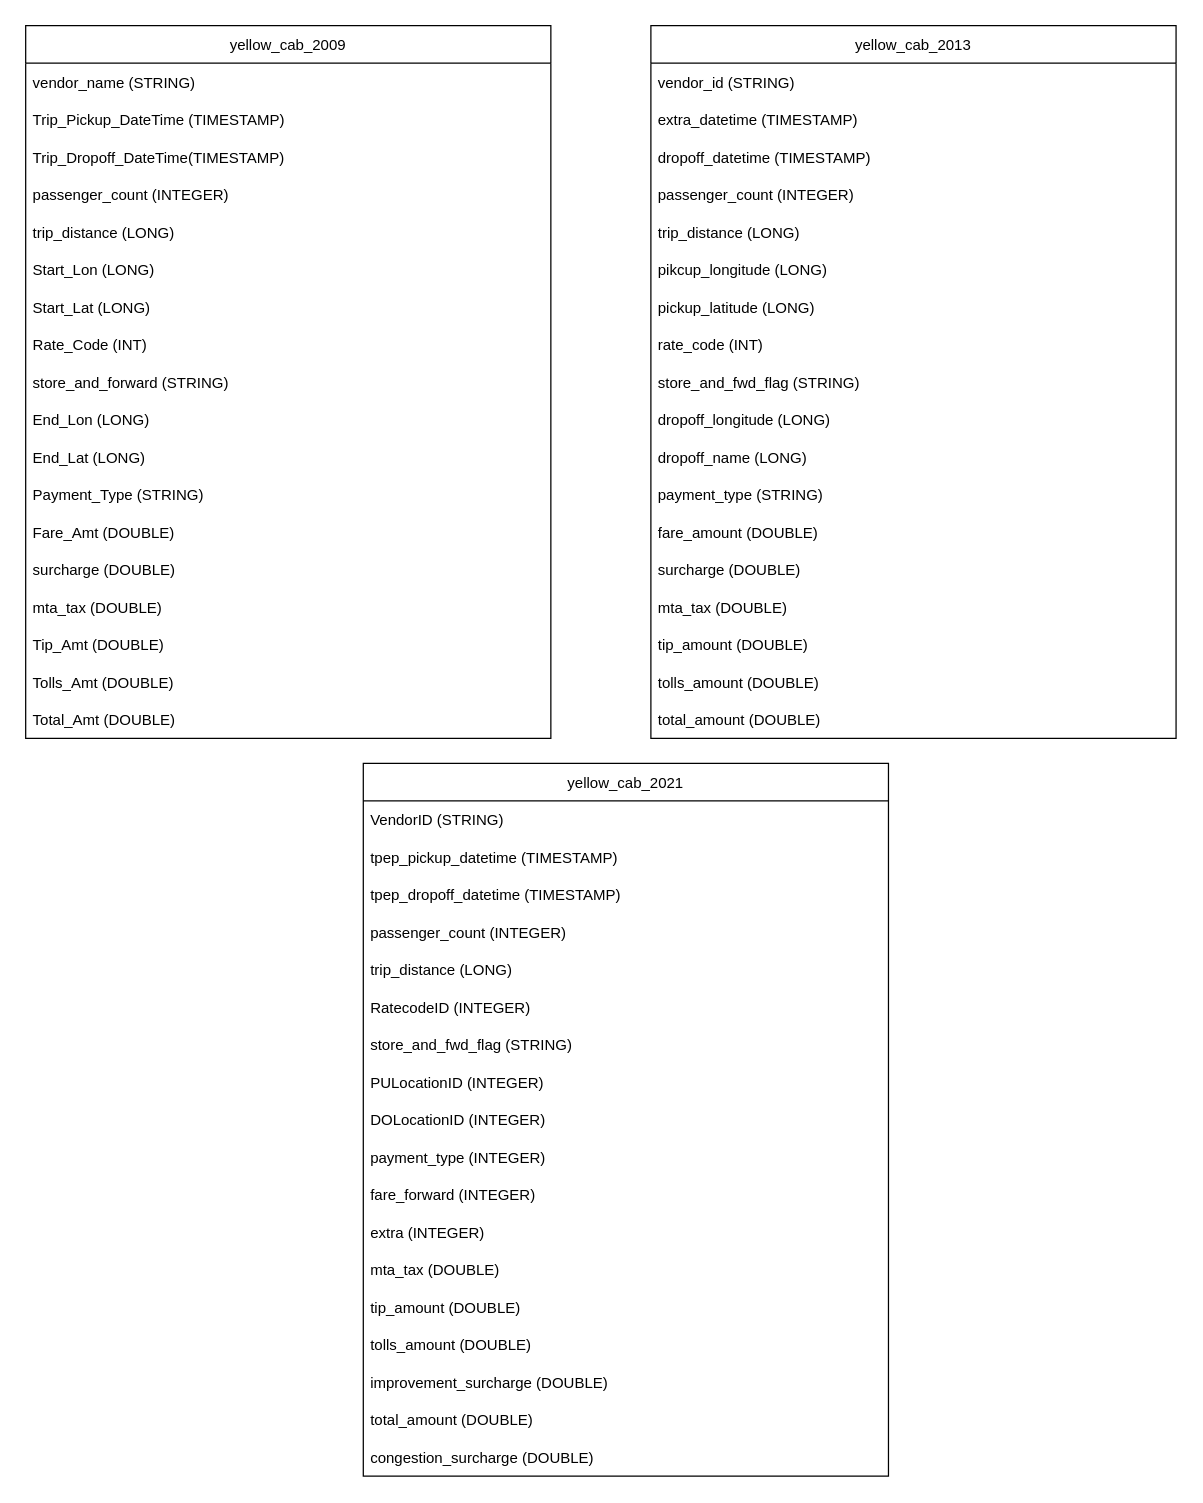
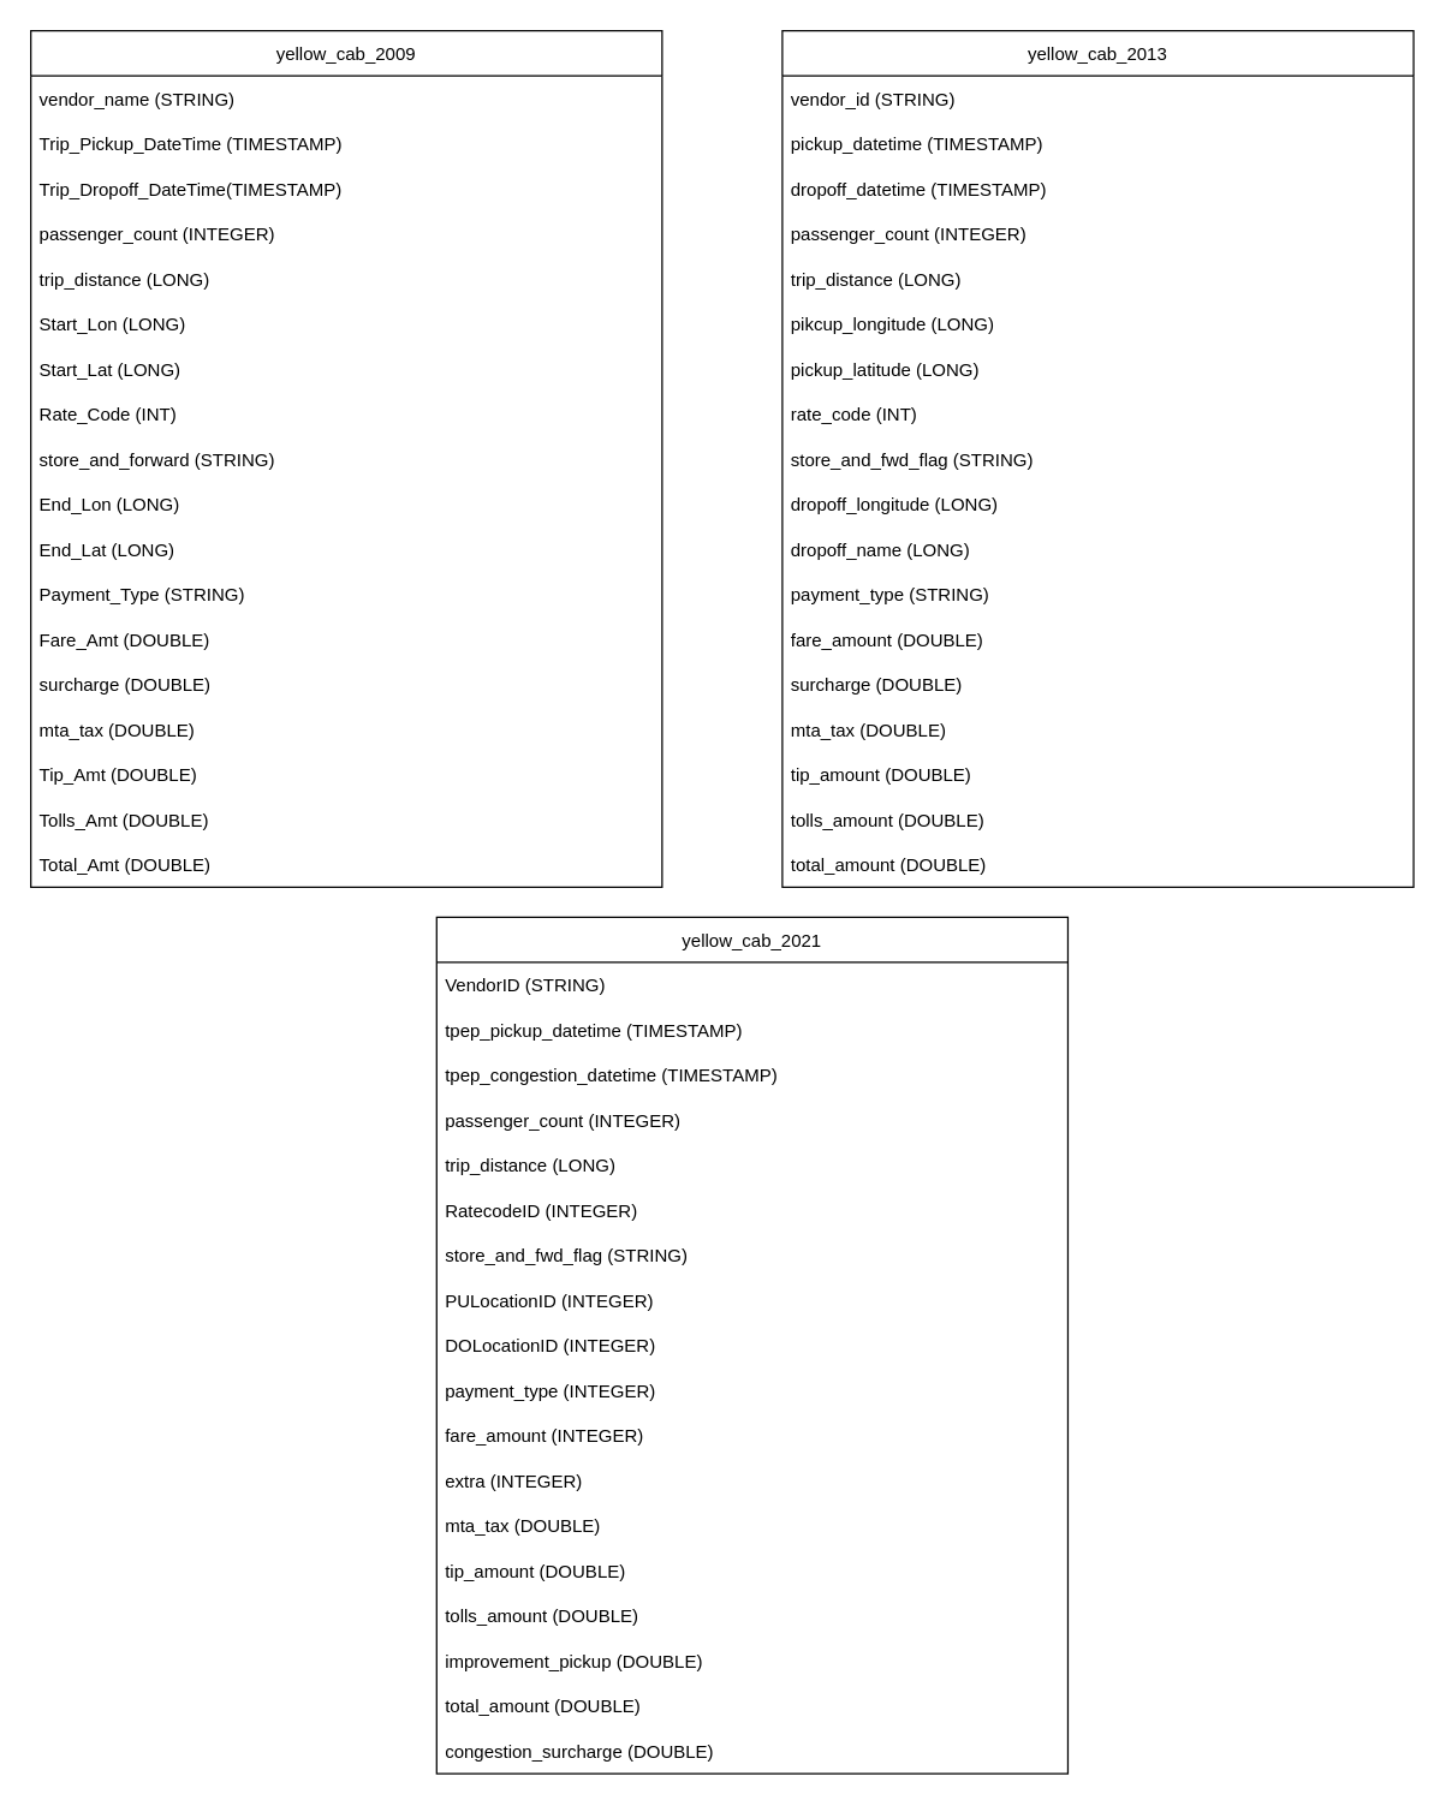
  <mxCell id="0" />
  <mxCell id="1" parent="0" />
  <mxCell id="2" value="yellow_cab_2009" style="swimlane;fontStyle=0;childLayout=stackLayout;horizontal=1;startSize=30;horizontalStack=0;resizeParent=1;resizeParentMax=0;resizeLast=0;collapsible=1;marginBottom=0;" vertex="1" parent="1"><mxGeometry x="20" y="20" width="420" height="570" as="geometry" /></mxCell>
  <mxCell id="3" value="vendor_name (STRING)" style="text;strokeColor=none;fillColor=none;align=left;verticalAlign=middle;spacingLeft=4;spacingRight=4;overflow=hidden;points=[[0,0.5],[1,0.5]];portConstraint=eastwest;rotatable=0;" vertex="1" parent="2"><mxGeometry y="30" width="420" height="30" as="geometry" /></mxCell>
  <mxCell id="4" value="Trip_Pickup_DateTime (TIMESTAMP)" style="text;strokeColor=none;fillColor=none;align=left;verticalAlign=middle;spacingLeft=4;spacingRight=4;overflow=hidden;points=[[0,0.5],[1,0.5]];portConstraint=eastwest;rotatable=0;" vertex="1" parent="2"><mxGeometry y="60" width="420" height="30" as="geometry" /></mxCell>
  <mxCell id="5" value="Trip_Dropoff_DateTime(TIMESTAMP)" style="text;strokeColor=none;fillColor=none;align=left;verticalAlign=middle;spacingLeft=4;spacingRight=4;overflow=hidden;points=[[0,0.5],[1,0.5]];portConstraint=eastwest;rotatable=0;" vertex="1" parent="2"><mxGeometry y="90" width="420" height="30" as="geometry" /></mxCell>
  <mxCell id="6" value="passenger_count (INTEGER)" style="text;strokeColor=none;fillColor=none;align=left;verticalAlign=middle;spacingLeft=4;spacingRight=4;overflow=hidden;points=[[0,0.5],[1,0.5]];portConstraint=eastwest;rotatable=0;" vertex="1" parent="2"><mxGeometry y="120" width="420" height="30" as="geometry" /></mxCell>
  <mxCell id="7" value="trip_distance (LONG)" style="text;strokeColor=none;fillColor=none;align=left;verticalAlign=middle;spacingLeft=4;spacingRight=4;overflow=hidden;points=[[0,0.5],[1,0.5]];portConstraint=eastwest;rotatable=0;" vertex="1" parent="2"><mxGeometry y="150" width="420" height="30" as="geometry" /></mxCell>
  <mxCell id="8" value="Start_Lon (LONG)" style="text;strokeColor=none;fillColor=none;align=left;verticalAlign=middle;spacingLeft=4;spacingRight=4;overflow=hidden;points=[[0,0.5],[1,0.5]];portConstraint=eastwest;rotatable=0;" vertex="1" parent="2"><mxGeometry y="180" width="420" height="30" as="geometry" /></mxCell>
  <mxCell id="9" value="Start_Lat (LONG)" style="text;strokeColor=none;fillColor=none;align=left;verticalAlign=middle;spacingLeft=4;spacingRight=4;overflow=hidden;points=[[0,0.5],[1,0.5]];portConstraint=eastwest;rotatable=0;" vertex="1" parent="2"><mxGeometry y="210" width="420" height="30" as="geometry" /></mxCell>
  <mxCell id="10" value="Rate_Code (INT)" style="text;strokeColor=none;fillColor=none;align=left;verticalAlign=middle;spacingLeft=4;spacingRight=4;overflow=hidden;points=[[0,0.5],[1,0.5]];portConstraint=eastwest;rotatable=0;" vertex="1" parent="2"><mxGeometry y="240" width="420" height="30" as="geometry" /></mxCell>
  <mxCell id="11" value="store_and_forward (STRING)" style="text;strokeColor=none;fillColor=none;align=left;verticalAlign=middle;spacingLeft=4;spacingRight=4;overflow=hidden;points=[[0,0.5],[1,0.5]];portConstraint=eastwest;rotatable=0;" vertex="1" parent="2"><mxGeometry y="270" width="420" height="30" as="geometry" /></mxCell>
  <mxCell id="12" value="End_Lon (LONG)" style="text;strokeColor=none;fillColor=none;align=left;verticalAlign=middle;spacingLeft=4;spacingRight=4;overflow=hidden;points=[[0,0.5],[1,0.5]];portConstraint=eastwest;rotatable=0;" vertex="1" parent="2"><mxGeometry y="300" width="420" height="30" as="geometry" /></mxCell>
  <mxCell id="13" value="End_Lat (LONG)" style="text;strokeColor=none;fillColor=none;align=left;verticalAlign=middle;spacingLeft=4;spacingRight=4;overflow=hidden;points=[[0,0.5],[1,0.5]];portConstraint=eastwest;rotatable=0;" vertex="1" parent="2"><mxGeometry y="330" width="420" height="30" as="geometry" /></mxCell>
  <mxCell id="14" value="Payment_Type (STRING)" style="text;strokeColor=none;fillColor=none;align=left;verticalAlign=middle;spacingLeft=4;spacingRight=4;overflow=hidden;points=[[0,0.5],[1,0.5]];portConstraint=eastwest;rotatable=0;" vertex="1" parent="2"><mxGeometry y="360" width="420" height="30" as="geometry" /></mxCell>
  <mxCell id="15" value="Fare_Amt (DOUBLE)" style="text;strokeColor=none;fillColor=none;align=left;verticalAlign=middle;spacingLeft=4;spacingRight=4;overflow=hidden;points=[[0,0.5],[1,0.5]];portConstraint=eastwest;rotatable=0;" vertex="1" parent="2"><mxGeometry y="390" width="420" height="30" as="geometry" /></mxCell>
  <mxCell id="16" value="surcharge (DOUBLE)" style="text;strokeColor=none;fillColor=none;align=left;verticalAlign=middle;spacingLeft=4;spacingRight=4;overflow=hidden;points=[[0,0.5],[1,0.5]];portConstraint=eastwest;rotatable=0;" vertex="1" parent="2"><mxGeometry y="420" width="420" height="30" as="geometry" /></mxCell>
  <mxCell id="17" value="mta_tax (DOUBLE)" style="text;strokeColor=none;fillColor=none;align=left;verticalAlign=middle;spacingLeft=4;spacingRight=4;overflow=hidden;points=[[0,0.5],[1,0.5]];portConstraint=eastwest;rotatable=0;" vertex="1" parent="2"><mxGeometry y="450" width="420" height="30" as="geometry" /></mxCell>
  <mxCell id="18" value="Tip_Amt (DOUBLE)" style="text;strokeColor=none;fillColor=none;align=left;verticalAlign=middle;spacingLeft=4;spacingRight=4;overflow=hidden;points=[[0,0.5],[1,0.5]];portConstraint=eastwest;rotatable=0;" vertex="1" parent="2"><mxGeometry y="480" width="420" height="30" as="geometry" /></mxCell>
  <mxCell id="19" value="Tolls_Amt (DOUBLE)" style="text;strokeColor=none;fillColor=none;align=left;verticalAlign=middle;spacingLeft=4;spacingRight=4;overflow=hidden;points=[[0,0.5],[1,0.5]];portConstraint=eastwest;rotatable=0;" vertex="1" parent="2"><mxGeometry y="510" width="420" height="30" as="geometry" /></mxCell>
  <mxCell id="20" value="Total_Amt (DOUBLE)" style="text;strokeColor=none;fillColor=none;align=left;verticalAlign=middle;spacingLeft=4;spacingRight=4;overflow=hidden;points=[[0,0.5],[1,0.5]];portConstraint=eastwest;rotatable=0;" vertex="1" parent="2"><mxGeometry y="540" width="420" height="30" as="geometry" /></mxCell>
  <mxCell id="21" value="yellow_cab_2013" style="swimlane;fontStyle=0;childLayout=stackLayout;horizontal=1;startSize=30;horizontalStack=0;resizeParent=1;resizeParentMax=0;resizeLast=0;collapsible=1;marginBottom=0;" vertex="1" parent="1"><mxGeometry x="520" y="20" width="420" height="570" as="geometry" /></mxCell>
  <mxCell id="22" value="vendor_id (STRING)" style="text;strokeColor=none;fillColor=none;align=left;verticalAlign=middle;spacingLeft=4;spacingRight=4;overflow=hidden;points=[[0,0.5],[1,0.5]];portConstraint=eastwest;rotatable=0;" vertex="1" parent="21"><mxGeometry y="30" width="420" height="30" as="geometry" /></mxCell>
- <mxCell id="23" value="extra_datetime (TIMESTAMP)" style="text;strokeColor=none;fillColor=none;align=left;verticalAlign=middle;spacingLeft=4;spacingRight=4;overflow=hidden;points=[[0,0.5],[1,0.5]];portConstraint=eastwest;rotatable=0;" vertex="1" parent="21"><mxGeometry y="60" width="420" height="30" as="geometry" /></mxCell>
+ <mxCell id="23" value="pickup_datetime (TIMESTAMP)" style="text;strokeColor=none;fillColor=none;align=left;verticalAlign=middle;spacingLeft=4;spacingRight=4;overflow=hidden;points=[[0,0.5],[1,0.5]];portConstraint=eastwest;rotatable=0;" vertex="1" parent="21"><mxGeometry y="60" width="420" height="30" as="geometry" /></mxCell>
  <mxCell id="24" value="dropoff_datetime (TIMESTAMP)" style="text;strokeColor=none;fillColor=none;align=left;verticalAlign=middle;spacingLeft=4;spacingRight=4;overflow=hidden;points=[[0,0.5],[1,0.5]];portConstraint=eastwest;rotatable=0;" vertex="1" parent="21"><mxGeometry y="90" width="420" height="30" as="geometry" /></mxCell>
  <mxCell id="25" value="passenger_count (INTEGER)" style="text;strokeColor=none;fillColor=none;align=left;verticalAlign=middle;spacingLeft=4;spacingRight=4;overflow=hidden;points=[[0,0.5],[1,0.5]];portConstraint=eastwest;rotatable=0;" vertex="1" parent="21"><mxGeometry y="120" width="420" height="30" as="geometry" /></mxCell>
  <mxCell id="26" value="trip_distance (LONG)" style="text;strokeColor=none;fillColor=none;align=left;verticalAlign=middle;spacingLeft=4;spacingRight=4;overflow=hidden;points=[[0,0.5],[1,0.5]];portConstraint=eastwest;rotatable=0;" vertex="1" parent="21"><mxGeometry y="150" width="420" height="30" as="geometry" /></mxCell>
  <mxCell id="27" value="pikcup_longitude (LONG)" style="text;strokeColor=none;fillColor=none;align=left;verticalAlign=middle;spacingLeft=4;spacingRight=4;overflow=hidden;points=[[0,0.5],[1,0.5]];portConstraint=eastwest;rotatable=0;" vertex="1" parent="21"><mxGeometry y="180" width="420" height="30" as="geometry" /></mxCell>
  <mxCell id="28" value="pickup_latitude (LONG)" style="text;strokeColor=none;fillColor=none;align=left;verticalAlign=middle;spacingLeft=4;spacingRight=4;overflow=hidden;points=[[0,0.5],[1,0.5]];portConstraint=eastwest;rotatable=0;" vertex="1" parent="21"><mxGeometry y="210" width="420" height="30" as="geometry" /></mxCell>
  <mxCell id="29" value="rate_code (INT)" style="text;strokeColor=none;fillColor=none;align=left;verticalAlign=middle;spacingLeft=4;spacingRight=4;overflow=hidden;points=[[0,0.5],[1,0.5]];portConstraint=eastwest;rotatable=0;" vertex="1" parent="21"><mxGeometry y="240" width="420" height="30" as="geometry" /></mxCell>
  <mxCell id="30" value="store_and_fwd_flag (STRING)" style="text;strokeColor=none;fillColor=none;align=left;verticalAlign=middle;spacingLeft=4;spacingRight=4;overflow=hidden;points=[[0,0.5],[1,0.5]];portConstraint=eastwest;rotatable=0;" vertex="1" parent="21"><mxGeometry y="270" width="420" height="30" as="geometry" /></mxCell>
  <mxCell id="31" value="dropoff_longitude (LONG)" style="text;strokeColor=none;fillColor=none;align=left;verticalAlign=middle;spacingLeft=4;spacingRight=4;overflow=hidden;points=[[0,0.5],[1,0.5]];portConstraint=eastwest;rotatable=0;" vertex="1" parent="21"><mxGeometry y="300" width="420" height="30" as="geometry" /></mxCell>
  <mxCell id="32" value="dropoff_name (LONG)" style="text;strokeColor=none;fillColor=none;align=left;verticalAlign=middle;spacingLeft=4;spacingRight=4;overflow=hidden;points=[[0,0.5],[1,0.5]];portConstraint=eastwest;rotatable=0;" vertex="1" parent="21"><mxGeometry y="330" width="420" height="30" as="geometry" /></mxCell>
  <mxCell id="33" value="payment_type (STRING)" style="text;strokeColor=none;fillColor=none;align=left;verticalAlign=middle;spacingLeft=4;spacingRight=4;overflow=hidden;points=[[0,0.5],[1,0.5]];portConstraint=eastwest;rotatable=0;" vertex="1" parent="21"><mxGeometry y="360" width="420" height="30" as="geometry" /></mxCell>
  <mxCell id="34" value="fare_amount (DOUBLE)" style="text;strokeColor=none;fillColor=none;align=left;verticalAlign=middle;spacingLeft=4;spacingRight=4;overflow=hidden;points=[[0,0.5],[1,0.5]];portConstraint=eastwest;rotatable=0;" vertex="1" parent="21"><mxGeometry y="390" width="420" height="30" as="geometry" /></mxCell>
  <mxCell id="35" value="surcharge (DOUBLE)" style="text;strokeColor=none;fillColor=none;align=left;verticalAlign=middle;spacingLeft=4;spacingRight=4;overflow=hidden;points=[[0,0.5],[1,0.5]];portConstraint=eastwest;rotatable=0;" vertex="1" parent="21"><mxGeometry y="420" width="420" height="30" as="geometry" /></mxCell>
  <mxCell id="36" value="mta_tax (DOUBLE)" style="text;strokeColor=none;fillColor=none;align=left;verticalAlign=middle;spacingLeft=4;spacingRight=4;overflow=hidden;points=[[0,0.5],[1,0.5]];portConstraint=eastwest;rotatable=0;" vertex="1" parent="21"><mxGeometry y="450" width="420" height="30" as="geometry" /></mxCell>
  <mxCell id="37" value="tip_amount (DOUBLE)" style="text;strokeColor=none;fillColor=none;align=left;verticalAlign=middle;spacingLeft=4;spacingRight=4;overflow=hidden;points=[[0,0.5],[1,0.5]];portConstraint=eastwest;rotatable=0;" vertex="1" parent="21"><mxGeometry y="480" width="420" height="30" as="geometry" /></mxCell>
  <mxCell id="38" value="tolls_amount (DOUBLE)" style="text;strokeColor=none;fillColor=none;align=left;verticalAlign=middle;spacingLeft=4;spacingRight=4;overflow=hidden;points=[[0,0.5],[1,0.5]];portConstraint=eastwest;rotatable=0;" vertex="1" parent="21"><mxGeometry y="510" width="420" height="30" as="geometry" /></mxCell>
  <mxCell id="39" value="total_amount (DOUBLE)" style="text;strokeColor=none;fillColor=none;align=left;verticalAlign=middle;spacingLeft=4;spacingRight=4;overflow=hidden;points=[[0,0.5],[1,0.5]];portConstraint=eastwest;rotatable=0;" vertex="1" parent="21"><mxGeometry y="540" width="420" height="30" as="geometry" /></mxCell>
  <mxCell id="40" value="yellow_cab_2021" style="swimlane;fontStyle=0;childLayout=stackLayout;horizontal=1;startSize=30;horizontalStack=0;resizeParent=1;resizeParentMax=0;resizeLast=0;collapsible=1;marginBottom=0;" vertex="1" parent="1"><mxGeometry x="290" y="610" width="420" height="570" as="geometry" /></mxCell>
  <mxCell id="41" value="VendorID (STRING)" style="text;strokeColor=none;fillColor=none;align=left;verticalAlign=middle;spacingLeft=4;spacingRight=4;overflow=hidden;points=[[0,0.5],[1,0.5]];portConstraint=eastwest;rotatable=0;" vertex="1" parent="40"><mxGeometry y="30" width="420" height="30" as="geometry" /></mxCell>
  <mxCell id="42" value="tpep_pickup_datetime (TIMESTAMP)" style="text;strokeColor=none;fillColor=none;align=left;verticalAlign=middle;spacingLeft=4;spacingRight=4;overflow=hidden;points=[[0,0.5],[1,0.5]];portConstraint=eastwest;rotatable=0;" vertex="1" parent="40"><mxGeometry y="60" width="420" height="30" as="geometry" /></mxCell>
- <mxCell id="43" value="tpep_dropoff_datetime (TIMESTAMP)" style="text;strokeColor=none;fillColor=none;align=left;verticalAlign=middle;spacingLeft=4;spacingRight=4;overflow=hidden;points=[[0,0.5],[1,0.5]];portConstraint=eastwest;rotatable=0;" vertex="1" parent="40"><mxGeometry y="90" width="420" height="30" as="geometry" /></mxCell>
+ <mxCell id="43" value="tpep_congestion_datetime (TIMESTAMP)" style="text;strokeColor=none;fillColor=none;align=left;verticalAlign=middle;spacingLeft=4;spacingRight=4;overflow=hidden;points=[[0,0.5],[1,0.5]];portConstraint=eastwest;rotatable=0;" vertex="1" parent="40"><mxGeometry y="90" width="420" height="30" as="geometry" /></mxCell>
  <mxCell id="44" value="passenger_count (INTEGER)" style="text;strokeColor=none;fillColor=none;align=left;verticalAlign=middle;spacingLeft=4;spacingRight=4;overflow=hidden;points=[[0,0.5],[1,0.5]];portConstraint=eastwest;rotatable=0;" vertex="1" parent="40"><mxGeometry y="120" width="420" height="30" as="geometry" /></mxCell>
  <mxCell id="45" value="trip_distance (LONG)" style="text;strokeColor=none;fillColor=none;align=left;verticalAlign=middle;spacingLeft=4;spacingRight=4;overflow=hidden;points=[[0,0.5],[1,0.5]];portConstraint=eastwest;rotatable=0;" vertex="1" parent="40"><mxGeometry y="150" width="420" height="30" as="geometry" /></mxCell>
  <mxCell id="46" value="RatecodeID (INTEGER)" style="text;strokeColor=none;fillColor=none;align=left;verticalAlign=middle;spacingLeft=4;spacingRight=4;overflow=hidden;points=[[0,0.5],[1,0.5]];portConstraint=eastwest;rotatable=0;" vertex="1" parent="40"><mxGeometry y="180" width="420" height="30" as="geometry" /></mxCell>
  <mxCell id="47" value="store_and_fwd_flag (STRING)" style="text;strokeColor=none;fillColor=none;align=left;verticalAlign=middle;spacingLeft=4;spacingRight=4;overflow=hidden;points=[[0,0.5],[1,0.5]];portConstraint=eastwest;rotatable=0;" vertex="1" parent="40"><mxGeometry y="210" width="420" height="30" as="geometry" /></mxCell>
  <mxCell id="48" value="PULocationID (INTEGER)" style="text;strokeColor=none;fillColor=none;align=left;verticalAlign=middle;spacingLeft=4;spacingRight=4;overflow=hidden;points=[[0,0.5],[1,0.5]];portConstraint=eastwest;rotatable=0;" vertex="1" parent="40"><mxGeometry y="240" width="420" height="30" as="geometry" /></mxCell>
  <mxCell id="49" value="DOLocationID (INTEGER)" style="text;strokeColor=none;fillColor=none;align=left;verticalAlign=middle;spacingLeft=4;spacingRight=4;overflow=hidden;points=[[0,0.5],[1,0.5]];portConstraint=eastwest;rotatable=0;" vertex="1" parent="40"><mxGeometry y="270" width="420" height="30" as="geometry" /></mxCell>
  <mxCell id="50" value="payment_type (INTEGER)" style="text;strokeColor=none;fillColor=none;align=left;verticalAlign=middle;spacingLeft=4;spacingRight=4;overflow=hidden;points=[[0,0.5],[1,0.5]];portConstraint=eastwest;rotatable=0;" vertex="1" parent="40"><mxGeometry y="300" width="420" height="30" as="geometry" /></mxCell>
- <mxCell id="51" value="fare_forward (INTEGER)" style="text;strokeColor=none;fillColor=none;align=left;verticalAlign=middle;spacingLeft=4;spacingRight=4;overflow=hidden;points=[[0,0.5],[1,0.5]];portConstraint=eastwest;rotatable=0;" vertex="1" parent="40"><mxGeometry y="330" width="420" height="30" as="geometry" /></mxCell>
+ <mxCell id="51" value="fare_amount (INTEGER)" style="text;strokeColor=none;fillColor=none;align=left;verticalAlign=middle;spacingLeft=4;spacingRight=4;overflow=hidden;points=[[0,0.5],[1,0.5]];portConstraint=eastwest;rotatable=0;" vertex="1" parent="40"><mxGeometry y="330" width="420" height="30" as="geometry" /></mxCell>
  <mxCell id="52" value="extra (INTEGER)" style="text;strokeColor=none;fillColor=none;align=left;verticalAlign=middle;spacingLeft=4;spacingRight=4;overflow=hidden;points=[[0,0.5],[1,0.5]];portConstraint=eastwest;rotatable=0;" vertex="1" parent="40"><mxGeometry y="360" width="420" height="30" as="geometry" /></mxCell>
  <mxCell id="53" value="mta_tax (DOUBLE)" style="text;strokeColor=none;fillColor=none;align=left;verticalAlign=middle;spacingLeft=4;spacingRight=4;overflow=hidden;points=[[0,0.5],[1,0.5]];portConstraint=eastwest;rotatable=0;" vertex="1" parent="40"><mxGeometry y="390" width="420" height="30" as="geometry" /></mxCell>
  <mxCell id="54" value="tip_amount (DOUBLE)" style="text;strokeColor=none;fillColor=none;align=left;verticalAlign=middle;spacingLeft=4;spacingRight=4;overflow=hidden;points=[[0,0.5],[1,0.5]];portConstraint=eastwest;rotatable=0;" vertex="1" parent="40"><mxGeometry y="420" width="420" height="30" as="geometry" /></mxCell>
  <mxCell id="55" value="tolls_amount (DOUBLE)" style="text;strokeColor=none;fillColor=none;align=left;verticalAlign=middle;spacingLeft=4;spacingRight=4;overflow=hidden;points=[[0,0.5],[1,0.5]];portConstraint=eastwest;rotatable=0;" vertex="1" parent="40"><mxGeometry y="450" width="420" height="30" as="geometry" /></mxCell>
- <mxCell id="56" value="improvement_surcharge (DOUBLE)" style="text;strokeColor=none;fillColor=none;align=left;verticalAlign=middle;spacingLeft=4;spacingRight=4;overflow=hidden;points=[[0,0.5],[1,0.5]];portConstraint=eastwest;rotatable=0;" vertex="1" parent="40"><mxGeometry y="480" width="420" height="30" as="geometry" /></mxCell>
+ <mxCell id="56" value="improvement_pickup (DOUBLE)" style="text;strokeColor=none;fillColor=none;align=left;verticalAlign=middle;spacingLeft=4;spacingRight=4;overflow=hidden;points=[[0,0.5],[1,0.5]];portConstraint=eastwest;rotatable=0;" vertex="1" parent="40"><mxGeometry y="480" width="420" height="30" as="geometry" /></mxCell>
  <mxCell id="57" value="total_amount (DOUBLE)" style="text;strokeColor=none;fillColor=none;align=left;verticalAlign=middle;spacingLeft=4;spacingRight=4;overflow=hidden;points=[[0,0.5],[1,0.5]];portConstraint=eastwest;rotatable=0;" vertex="1" parent="40"><mxGeometry y="510" width="420" height="30" as="geometry" /></mxCell>
  <mxCell id="58" value="congestion_surcharge (DOUBLE)" style="text;strokeColor=none;fillColor=none;align=left;verticalAlign=middle;spacingLeft=4;spacingRight=4;overflow=hidden;points=[[0,0.5],[1,0.5]];portConstraint=eastwest;rotatable=0;" vertex="1" parent="40"><mxGeometry y="540" width="420" height="30" as="geometry" /></mxCell>
